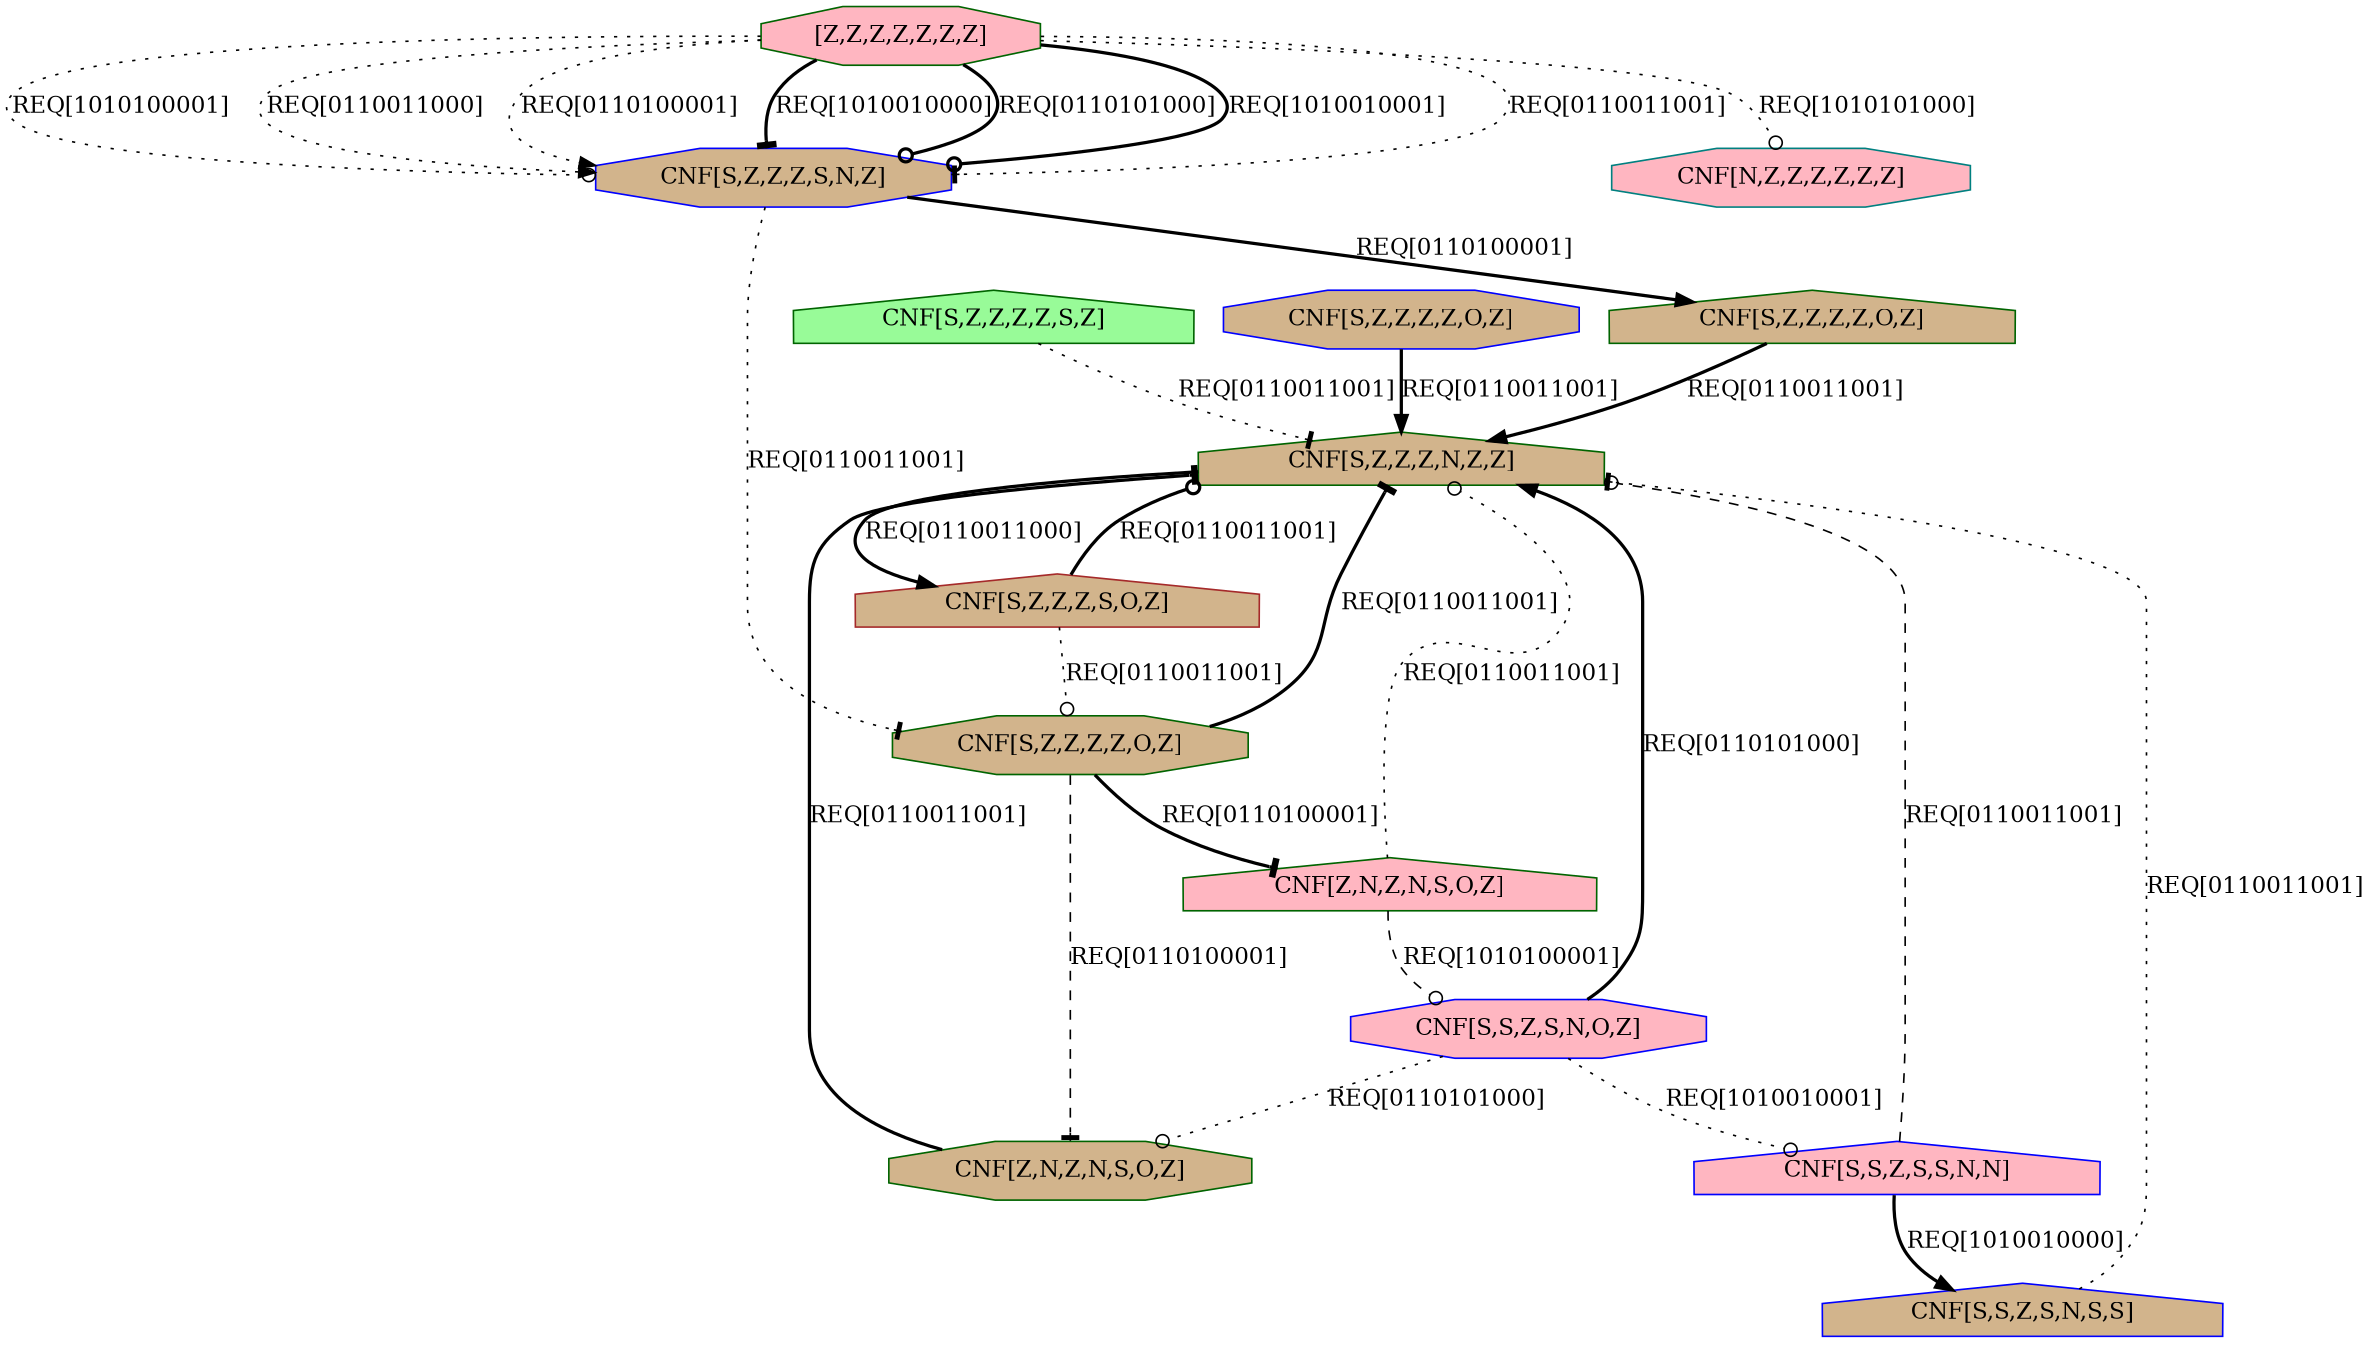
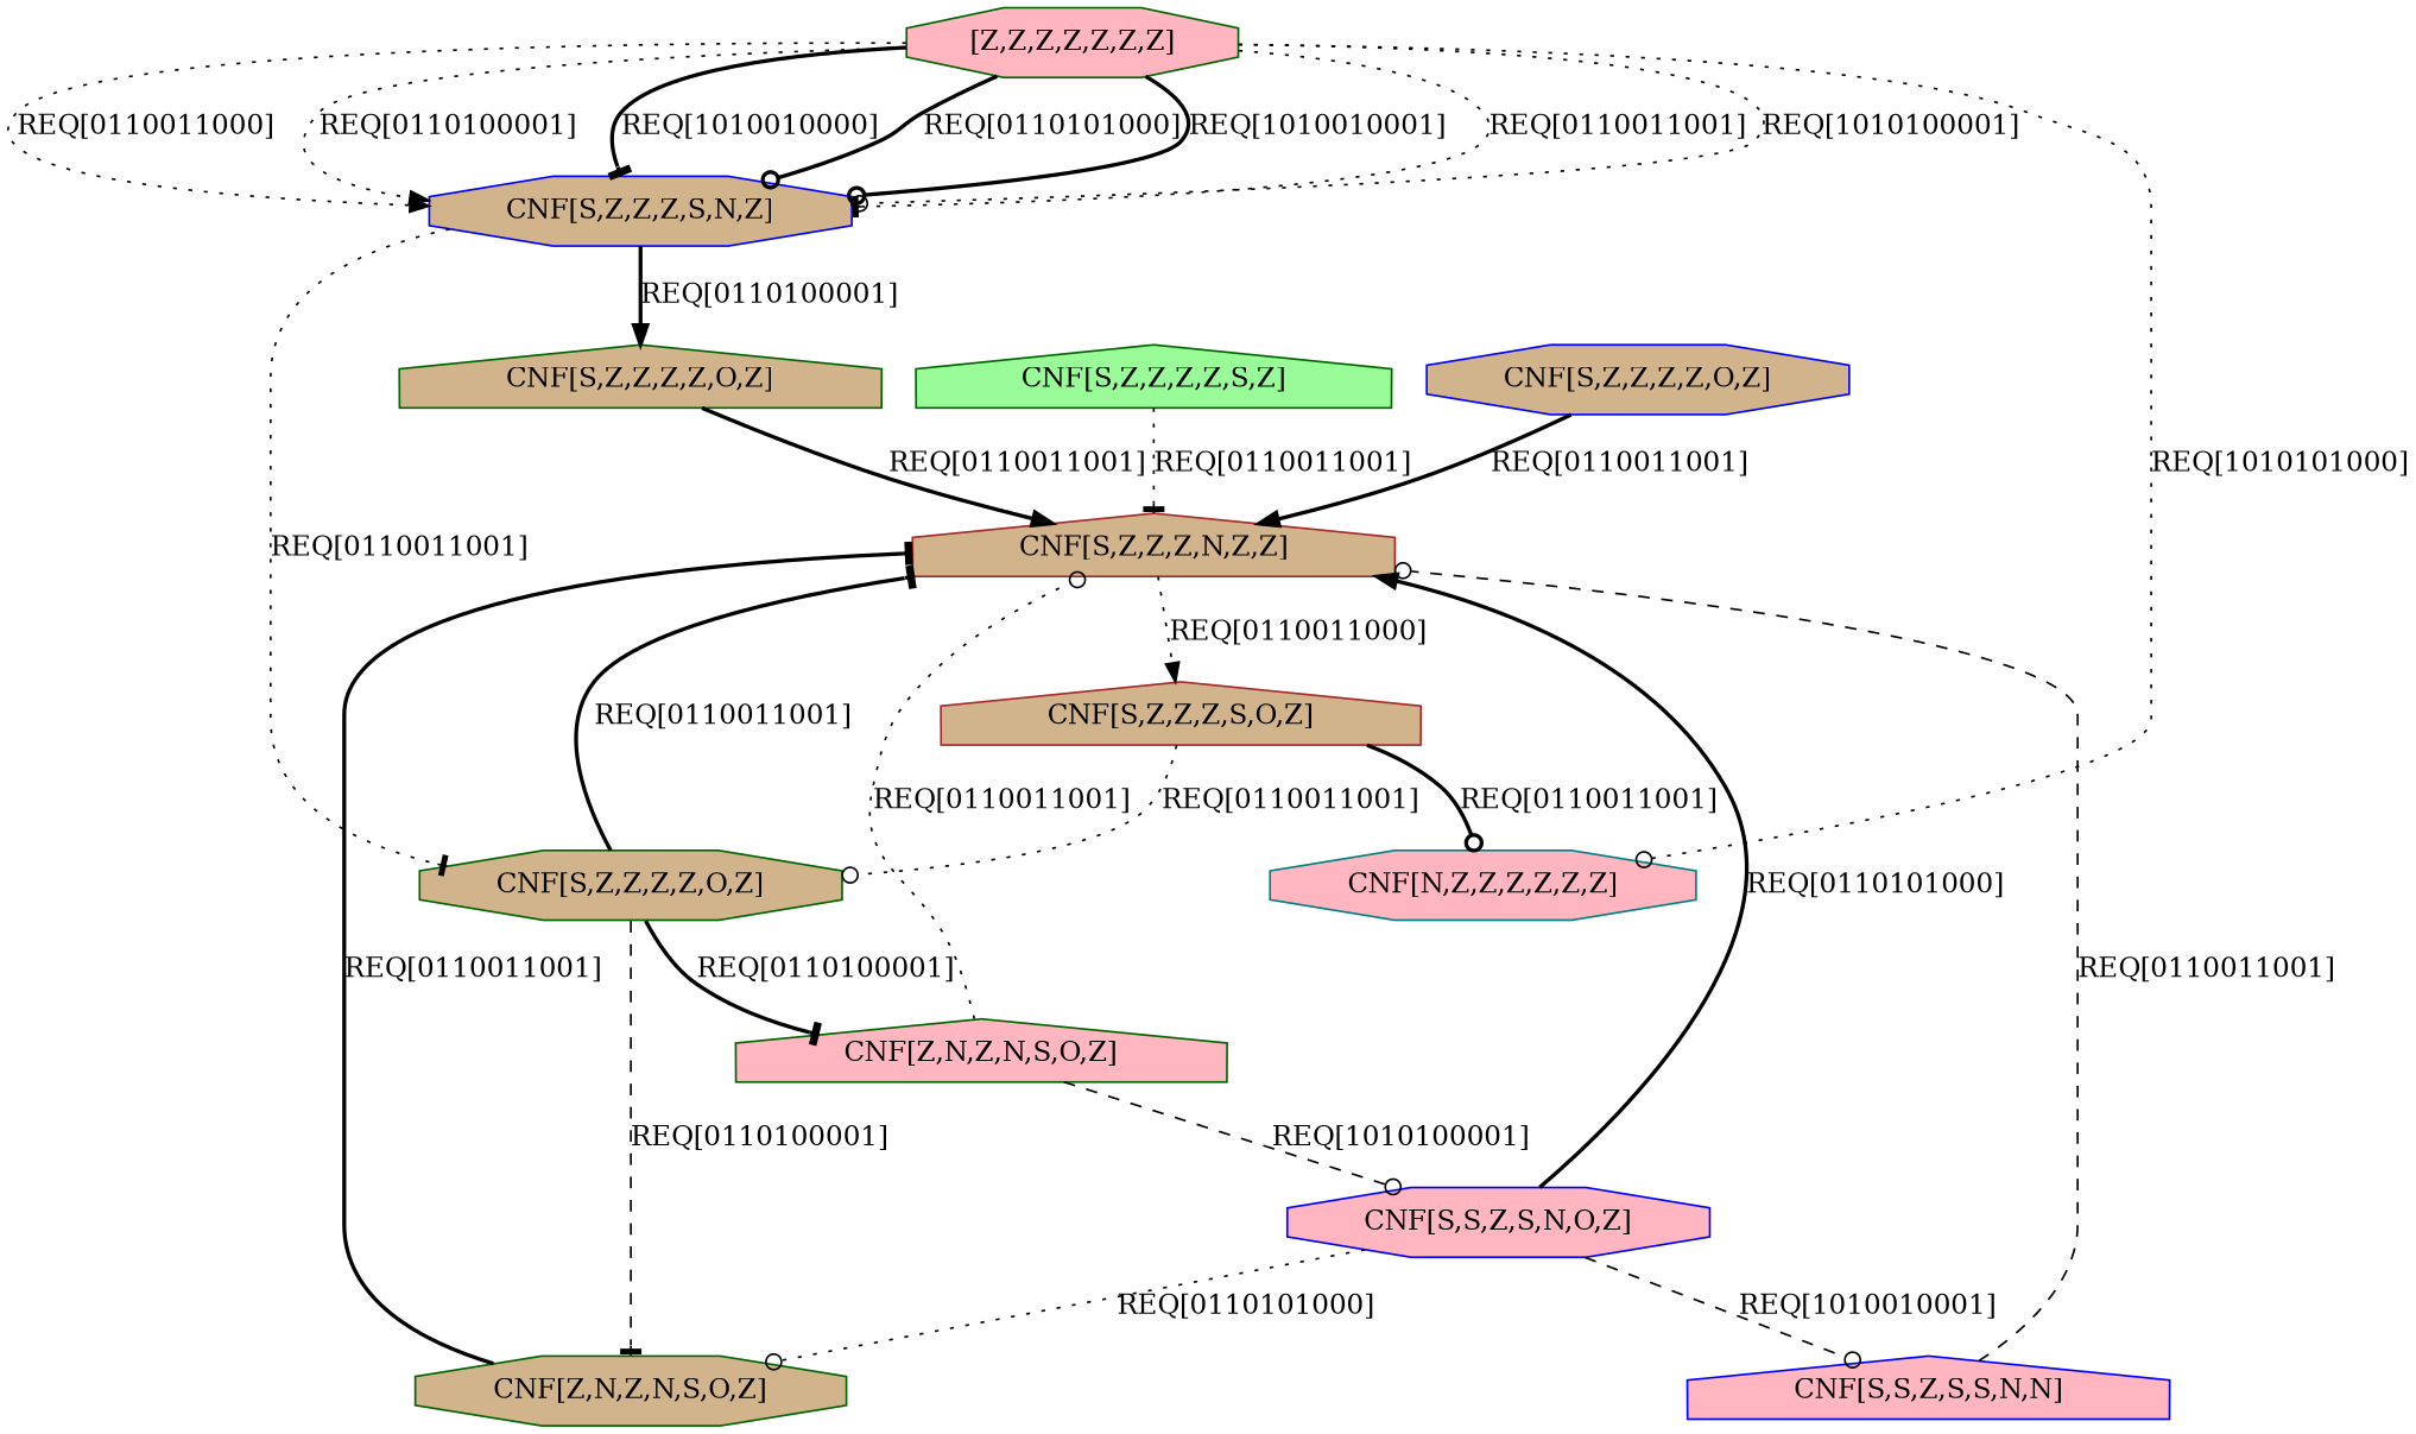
  digraph {
    node [color=darkgreen fillcolor=tan shape=octagon style=filled]
    edge [arrowhead=odot style=dotted]
    n1 [fillcolor=lightpink label="[Z,Z,Z,Z,Z,Z,Z]"]
    n2 [color=blue label="CNF[S,Z,Z,Z,S,N,Z]"]
    n3 [color=teal fillcolor=lightpink label="CNF[N,Z,Z,Z,Z,Z,Z]"]
    n4 [label="CNF[S,Z,Z,Z,Z,O,Z]" shape=house]
    n5 [label="CNF[S,Z,Z,Z,Z,O,Z]"]
-   n6 [label="CNF[S,Z,Z,Z,N,Z,Z]" shape=house]
+   n6 [color=brown label="CNF[S,Z,Z,Z,N,Z,Z]" shape=house]
    n7 [color=brown label="CNF[S,Z,Z,Z,S,O,Z]" shape=house]
    n8 [fillcolor=palegreen label="CNF[S,Z,Z,Z,Z,S,Z]" shape=house]
    n9 [fillcolor=lightpink label="CNF[Z,N,Z,N,S,O,Z]" shape=house]
    n10 [label="CNF[Z,N,Z,N,S,O,Z]"]
    n11 [color=blue fillcolor=lightpink label="CNF[S,S,Z,S,N,O,Z]"]
    n12 [color=blue fillcolor=lightpink label="CNF[S,S,Z,S,S,N,N]" shape=house]
-   n13 [color=blue label="CNF[S,S,Z,S,N,S,S]" shape=house]
    n14 [color=blue label="CNF[S,Z,Z,Z,Z,O,Z]"]
    n1 -> n2 [arrowhead=tee label="REQ[0110011001]"]
    n1 -> n2 [label="REQ[1010100001]"]
    n1 -> n2 [arrowhead=normal label="REQ[0110011000]"]
    n1 -> n2 [arrowhead=normal label="REQ[0110100001]"]
    n1 -> n2 [arrowhead=tee label="REQ[1010010000]" style=bold]
    n1 -> n2 [label="REQ[0110101000]" style=bold]
    n1 -> n2 [label="REQ[1010010001]" style=bold]
    n1 -> n3 [label="REQ[1010101000]"]
    n2 -> n4 [arrowhead=normal label="REQ[0110100001]" style=bold]
    n2 -> n5 [arrowhead=tee label="REQ[0110011001]"]
    n4 -> n6 [arrowhead=normal label="REQ[0110011001]" style=bold]
    n5 -> n6 [arrowhead=tee label="REQ[0110011001]" style=bold]
    n5 -> n9 [arrowhead=tee label="REQ[0110100001]" style=bold]
    n5 -> n10 [arrowhead=tee label="REQ[0110100001]" style=dashed]
-   n6 -> n7 [arrowhead=normal label="REQ[0110011000]" style=bold]
+   n6 -> n7 [arrowhead=normal label="REQ[0110011000]"]
    n7 -> n5 [label="REQ[0110011001]"]
-   n7 -> n6 [label="REQ[0110011001]" style=bold]
+   n7 -> n3 [label="REQ[0110011001]" style=bold]
    n8 -> n6 [arrowhead=tee label="REQ[0110011001]"]
    n9 -> n6 [label="REQ[0110011001]"]
    n9 -> n11 [label="REQ[1010100001]" style=dashed]
    n10 -> n6 [arrowhead=tee label="REQ[0110011001]" style=bold]
    n11 -> n6 [arrowhead=normal label="REQ[0110101000]" style=bold]
    n11 -> n10 [label="REQ[0110101000]"]
-   n11 -> n12 [label="REQ[1010010001]"]
+   n11 -> n12 [label="REQ[1010010001]" style=dashed]
    n12 -> n6 [label="REQ[0110011001]" style=dashed]
-   n12 -> n13 [arrowhead=normal label="REQ[1010010000]" style=bold]
-   n13 -> n6 [arrowhead=tee label="REQ[0110011001]"]
    n14 -> n6 [arrowhead=normal label="REQ[0110011001]" style=bold]
  }
